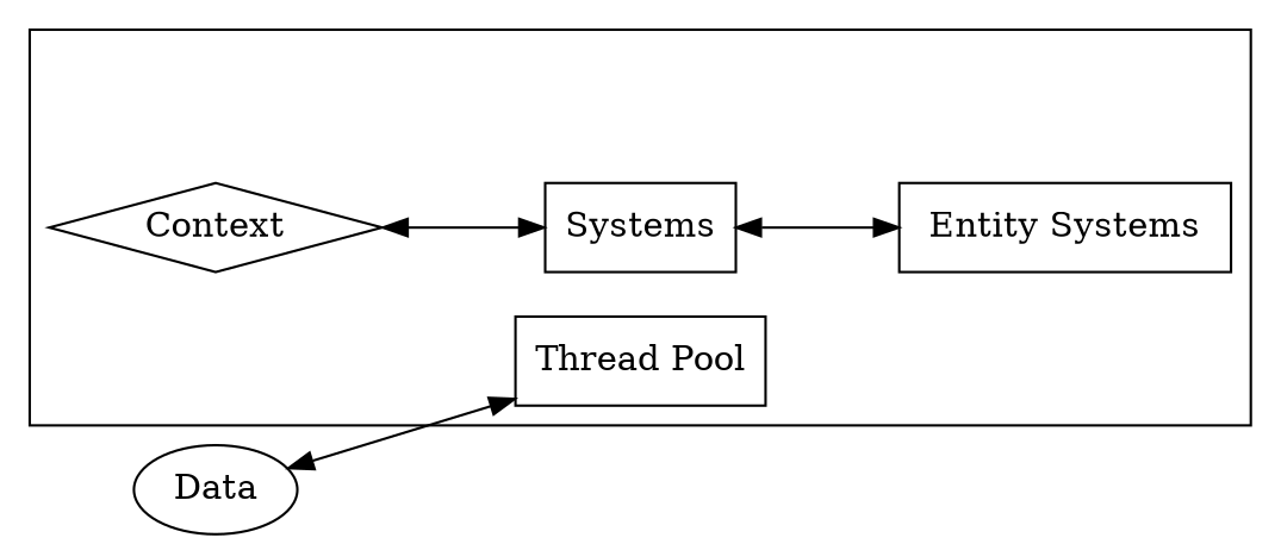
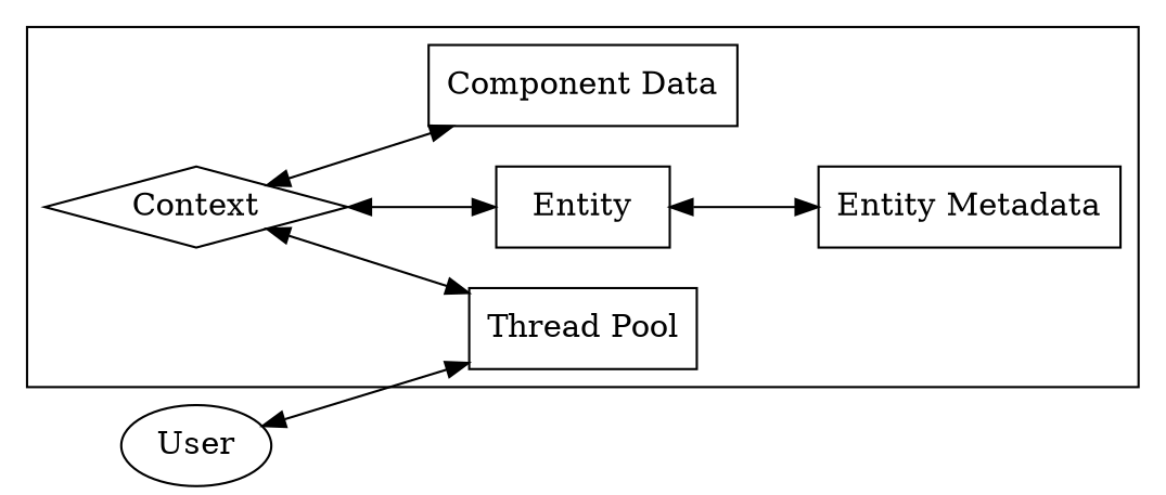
  digraph {
    rankdir=LR
    node [shape=rectangle]
    edge [dir=both]
    Context [shape=diamond]
    "Thread Pool"
-   Systems
-   "Entity Metadata" [label="Entity Systems"]
-   User [label=Data shape=""]
+   Systems [label=Entity]
+   "Component Data"
+   "Entity Metadata"
+   User [shape=""]
    subgraph cluster_1 {
      Context
      "Thread Pool"
      Systems
+     "Component Data"
      "Entity Metadata"
    }
+   Context -> "Thread Pool"
    Context -> Systems
+   Context -> "Component Data"
    Systems -> "Entity Metadata"
    User -> "Thread Pool"
  }
